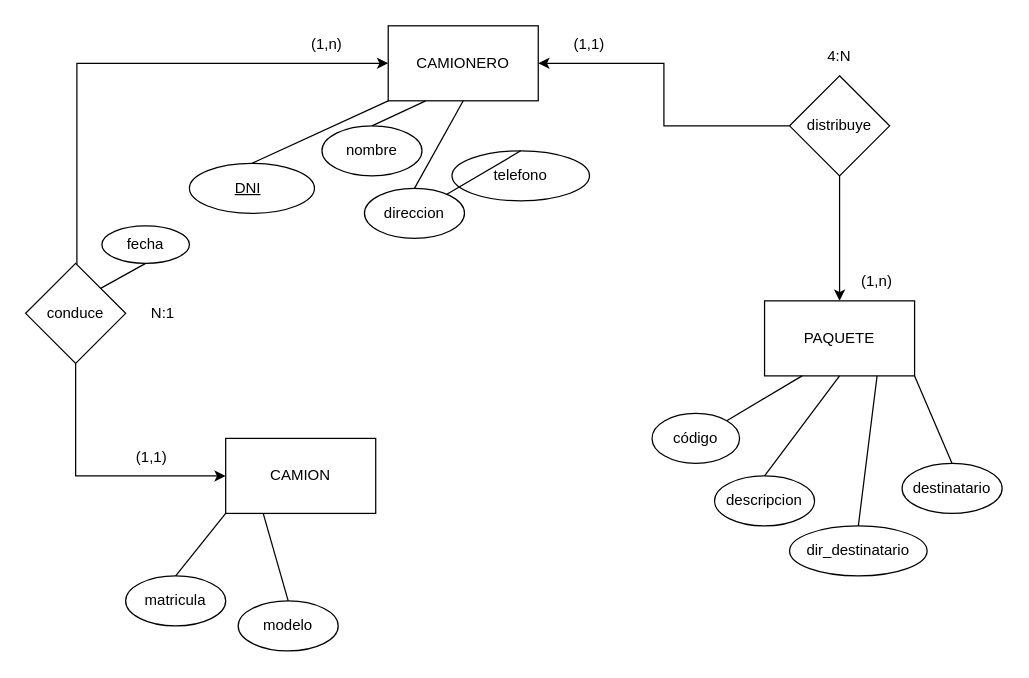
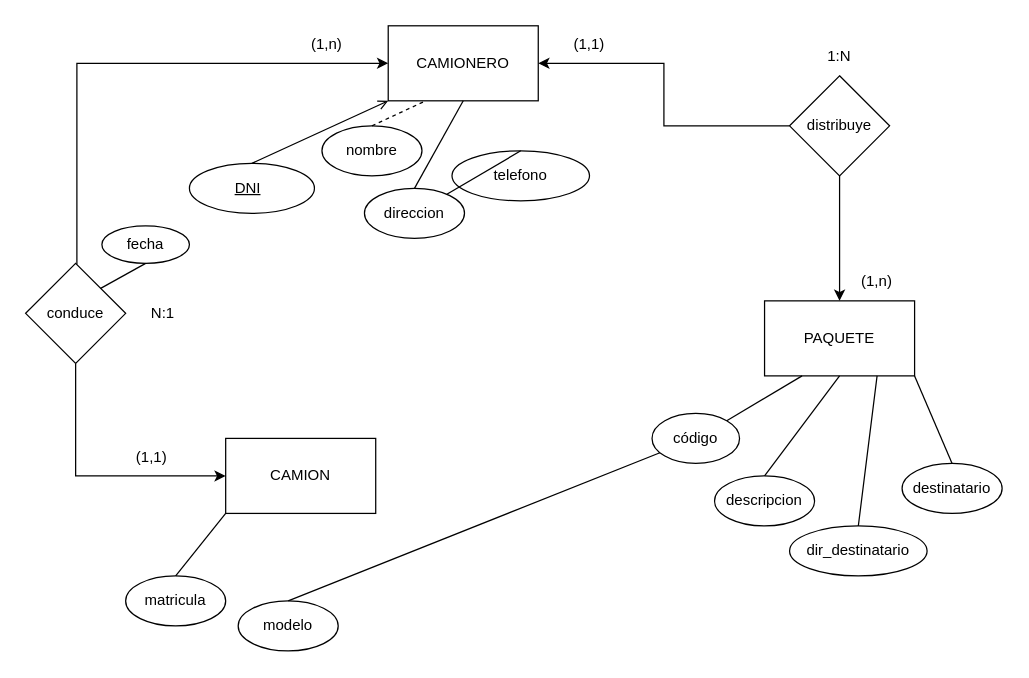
  <mxCell id="0" />
  <mxCell id="1" parent="0" />
  <mxCell id="2" value="CAMION" style="rounded=0;whiteSpace=wrap;html=1;" parent="1" vertex="1"><mxGeometry x="180" y="350" width="120" height="60" as="geometry" /></mxCell>
  <mxCell id="3" value="PAQUETE" style="rounded=0;whiteSpace=wrap;html=1;" parent="1" vertex="1"><mxGeometry x="611" y="240" width="120" height="60" as="geometry" /></mxCell>
  <mxCell id="4" value="CAMIONERO" style="rounded=0;whiteSpace=wrap;html=1;" parent="1" vertex="1"><mxGeometry x="310" y="20" width="120" height="60" as="geometry" /></mxCell>
  <mxCell id="5" value="" style="edgeStyle=orthogonalEdgeStyle;rounded=0;orthogonalLoop=1;jettySize=auto;html=1;" parent="1" source="7" target="4" edge="1"><mxGeometry relative="1" as="geometry" /></mxCell>
  <mxCell id="6" style="edgeStyle=orthogonalEdgeStyle;rounded=0;orthogonalLoop=1;jettySize=auto;html=1;entryX=0.5;entryY=0;entryDx=0;entryDy=0;" parent="1" source="7" target="3" edge="1"><mxGeometry relative="1" as="geometry"><Array as="points"><mxPoint x="671" y="230" /><mxPoint x="671" y="230" /></Array></mxGeometry></mxCell>
  <mxCell id="7" value="distribuye" style="rhombus;whiteSpace=wrap;html=1;" parent="1" vertex="1"><mxGeometry x="631" y="60" width="80" height="80" as="geometry" /></mxCell>
  <mxCell id="8" style="edgeStyle=orthogonalEdgeStyle;rounded=0;orthogonalLoop=1;jettySize=auto;html=1;exitX=0.5;exitY=1;exitDx=0;exitDy=0;entryX=0;entryY=0.5;entryDx=0;entryDy=0;" parent="1" source="10" edge="1" target="2"><mxGeometry relative="1" as="geometry"><mxPoint x="236" y="290" as="targetPoint" /><mxPoint x="61" y="300" as="sourcePoint" /></mxGeometry></mxCell>
  <mxCell id="9" style="edgeStyle=orthogonalEdgeStyle;rounded=0;orthogonalLoop=1;jettySize=auto;html=1;entryX=0;entryY=0.5;entryDx=0;entryDy=0;" edge="1" parent="1" source="10" target="4"><mxGeometry relative="1" as="geometry"><Array as="points"><mxPoint x="61" y="50" /></Array></mxGeometry></mxCell>
  <mxCell id="10" value="conduce" style="rhombus;whiteSpace=wrap;html=1;" parent="1" vertex="1"><mxGeometry x="20" y="210" width="80" height="80" as="geometry" /></mxCell>
  <mxCell id="11" value="matricula" style="ellipse;whiteSpace=wrap;html=1;" parent="1" vertex="1"><mxGeometry x="100" y="460" width="80" height="40" as="geometry" /></mxCell>
  <mxCell id="12" value="modelo" style="ellipse;whiteSpace=wrap;html=1;" parent="1" vertex="1"><mxGeometry x="190" y="480" width="80" height="40" as="geometry" /></mxCell>
  <mxCell id="13" value="&lt;u&gt;DNI&lt;span style=&quot;white-space: pre;&quot;&gt;&#09;&lt;/span&gt;&lt;/u&gt;" style="ellipse;whiteSpace=wrap;html=1;" parent="1" vertex="1"><mxGeometry x="151" y="130" width="100" height="40" as="geometry" /></mxCell>
  <mxCell id="14" value="nombre" style="ellipse;whiteSpace=wrap;html=1;" parent="1" vertex="1"><mxGeometry x="257" y="100" width="80" height="40" as="geometry" /></mxCell>
  <mxCell id="15" value="direccion" style="ellipse;whiteSpace=wrap;html=1;" parent="1" vertex="1"><mxGeometry x="291" y="150" width="80" height="40" as="geometry" /></mxCell>
  <mxCell id="16" value="telefono" style="ellipse;whiteSpace=wrap;html=1;" parent="1" vertex="1"><mxGeometry x="361" y="120" width="110" height="40" as="geometry" /></mxCell>
  <mxCell id="17" value="" style="endArrow=none;html=1;rounded=0;entryX=0;entryY=1;entryDx=0;entryDy=0;exitX=0.5;exitY=0;exitDx=0;exitDy=0;" parent="1" target="2" edge="1"><mxGeometry width="50" height="50" relative="1" as="geometry"><mxPoint x="140" y="460" as="sourcePoint" /><mxPoint x="216" y="420" as="targetPoint" /></mxGeometry></mxCell>
- <mxCell id="18" value="" style="endArrow=none;html=1;rounded=0;entryX=0.25;entryY=1;entryDx=0;entryDy=0;exitX=0.5;exitY=0;exitDx=0;exitDy=0;" parent="1" source="12" target="2" edge="1"><mxGeometry width="50" height="50" relative="1" as="geometry"><mxPoint x="180" y="470" as="sourcePoint" /><mxPoint x="230" y="420" as="targetPoint" /></mxGeometry></mxCell>
+ <mxCell id="18" value="" style="endArrow=none;html=1;rounded=0;exitX=0.5;exitY=0;exitDx=0;exitDy=0;" parent="1" source="12" target="26" edge="1"><mxGeometry width="50" height="50" relative="1" as="geometry"><mxPoint x="180" y="470" as="sourcePoint" /><mxPoint x="230" y="420" as="targetPoint" /></mxGeometry></mxCell>
  <mxCell id="19" value="" style="endArrow=none;html=1;rounded=0;exitX=0.5;exitY=0;exitDx=0;exitDy=0;" parent="1" source="16" target="15" edge="1"><mxGeometry width="50" height="50" relative="1" as="geometry"><mxPoint x="430" y="110" as="sourcePoint" /><mxPoint x="480" y="60" as="targetPoint" /></mxGeometry></mxCell>
  <mxCell id="20" value="" style="endArrow=none;html=1;rounded=0;entryX=0.5;entryY=1;entryDx=0;entryDy=0;exitX=0.5;exitY=0;exitDx=0;exitDy=0;" parent="1" source="15" target="4" edge="1"><mxGeometry width="50" height="50" relative="1" as="geometry"><mxPoint x="330" y="160" as="sourcePoint" /><mxPoint x="380" y="110" as="targetPoint" /></mxGeometry></mxCell>
- <mxCell id="21" value="" style="endArrow=none;html=1;rounded=0;entryX=0.25;entryY=1;entryDx=0;entryDy=0;exitX=0.5;exitY=0;exitDx=0;exitDy=0;" parent="1" source="14" target="4" edge="1"><mxGeometry width="50" height="50" relative="1" as="geometry"><mxPoint x="320" y="155" as="sourcePoint" /><mxPoint x="370" y="105" as="targetPoint" /></mxGeometry></mxCell>
- <mxCell id="22" value="" style="endArrow=none;html=1;rounded=0;entryX=0;entryY=1;entryDx=0;entryDy=0;exitX=0.5;exitY=0;exitDx=0;exitDy=0;" parent="1" source="13" target="4" edge="1"><mxGeometry width="50" height="50" relative="1" as="geometry"><mxPoint x="300" y="150" as="sourcePoint" /><mxPoint x="350" y="100" as="targetPoint" /></mxGeometry></mxCell>
+ <mxCell id="21" value="" style="endArrow=none;html=1;rounded=0;entryX=0.25;entryY=1;entryDx=0;entryDy=0;exitX=0.5;exitY=0;exitDx=0;exitDy=0;dashed=1;" parent="1" source="14" target="4" edge="1"><mxGeometry width="50" height="50" relative="1" as="geometry"><mxPoint x="320" y="155" as="sourcePoint" /><mxPoint x="370" y="105" as="targetPoint" /></mxGeometry></mxCell>
+ <mxCell id="22" value="" style="endArrow=open;html=1;rounded=0;entryX=0;entryY=1;entryDx=0;entryDy=0;exitX=0.5;exitY=0;exitDx=0;exitDy=0;" parent="1" source="13" target="4" edge="1"><mxGeometry width="50" height="50" relative="1" as="geometry"><mxPoint x="300" y="150" as="sourcePoint" /><mxPoint x="350" y="100" as="targetPoint" /></mxGeometry></mxCell>
  <mxCell id="23" value="descripcion" style="ellipse;whiteSpace=wrap;html=1;" vertex="1" parent="1"><mxGeometry x="571" y="380" width="80" height="40" as="geometry" /></mxCell>
  <mxCell id="24" value="dir_destinatario" style="ellipse;whiteSpace=wrap;html=1;" vertex="1" parent="1"><mxGeometry x="631" y="420" width="110" height="40" as="geometry" /></mxCell>
  <mxCell id="25" value="destinatario" style="ellipse;whiteSpace=wrap;html=1;" vertex="1" parent="1"><mxGeometry x="721" y="370" width="80" height="40" as="geometry" /></mxCell>
  <mxCell id="26" value="&lt;div&gt;código&lt;/div&gt;" style="ellipse;whiteSpace=wrap;html=1;" vertex="1" parent="1"><mxGeometry x="521" y="330" width="70" height="40" as="geometry" /></mxCell>
  <mxCell id="27" value="" style="endArrow=none;html=1;rounded=0;entryX=0.25;entryY=1;entryDx=0;entryDy=0;exitX=1;exitY=0;exitDx=0;exitDy=0;" edge="1" parent="1" source="26" target="3"><mxGeometry width="50" height="50" relative="1" as="geometry"><mxPoint x="651" y="370" as="sourcePoint" /><mxPoint x="701" y="320" as="targetPoint" /><Array as="points" /></mxGeometry></mxCell>
  <mxCell id="28" value="" style="endArrow=none;html=1;rounded=0;entryX=0.5;entryY=1;entryDx=0;entryDy=0;exitX=0.5;exitY=0;exitDx=0;exitDy=0;" edge="1" parent="1" source="23" target="3"><mxGeometry width="50" height="50" relative="1" as="geometry"><mxPoint x="621" y="370" as="sourcePoint" /><mxPoint x="681" y="300" as="targetPoint" /></mxGeometry></mxCell>
  <mxCell id="29" value="" style="endArrow=none;html=1;rounded=0;entryX=0.75;entryY=1;entryDx=0;entryDy=0;exitX=0.5;exitY=0;exitDx=0;exitDy=0;" edge="1" parent="1" source="24" target="3"><mxGeometry width="50" height="50" relative="1" as="geometry"><mxPoint x="671" y="390" as="sourcePoint" /><mxPoint x="721" y="340" as="targetPoint" /></mxGeometry></mxCell>
  <mxCell id="30" value="" style="endArrow=none;html=1;rounded=0;exitX=0.5;exitY=0;exitDx=0;exitDy=0;entryX=1;entryY=1;entryDx=0;entryDy=0;" edge="1" parent="1" source="25" target="3"><mxGeometry width="50" height="50" relative="1" as="geometry"><mxPoint x="701" y="380" as="sourcePoint" /><mxPoint x="751" y="330" as="targetPoint" /></mxGeometry></mxCell>
  <mxCell id="31" value="(1,n)" style="text;html=1;strokeColor=none;fillColor=none;align=center;verticalAlign=middle;whiteSpace=wrap;rounded=0;" vertex="1" parent="1"><mxGeometry x="671" y="210" width="60" height="30" as="geometry" /></mxCell>
  <mxCell id="32" value="&lt;div&gt;(1,1)&lt;/div&gt;" style="text;html=1;strokeColor=none;fillColor=none;align=center;verticalAlign=middle;whiteSpace=wrap;rounded=0;" vertex="1" parent="1"><mxGeometry x="441" y="20" width="60" height="30" as="geometry" /></mxCell>
- <mxCell id="33" value="4:N" style="text;html=1;strokeColor=none;fillColor=none;align=center;verticalAlign=middle;whiteSpace=wrap;rounded=0;" vertex="1" parent="1"><mxGeometry x="641" y="30" width="60" height="30" as="geometry" /></mxCell>
+ <mxCell id="33" value="1:N" style="text;html=1;strokeColor=none;fillColor=none;align=center;verticalAlign=middle;whiteSpace=wrap;rounded=0;" vertex="1" parent="1"><mxGeometry x="641" y="30" width="60" height="30" as="geometry" /></mxCell>
  <mxCell id="34" value="N:1" style="text;html=1;strokeColor=none;fillColor=none;align=center;verticalAlign=middle;whiteSpace=wrap;rounded=0;" vertex="1" parent="1"><mxGeometry x="100" y="235" width="60" height="30" as="geometry" /></mxCell>
  <mxCell id="35" value="(1,1)" style="text;html=1;strokeColor=none;fillColor=none;align=center;verticalAlign=middle;whiteSpace=wrap;rounded=0;" vertex="1" parent="1"><mxGeometry x="91" y="350" width="60" height="30" as="geometry" /></mxCell>
  <mxCell id="36" value="(1,n)" style="text;html=1;strokeColor=none;fillColor=none;align=center;verticalAlign=middle;whiteSpace=wrap;rounded=0;" vertex="1" parent="1"><mxGeometry x="231" y="20" width="60" height="30" as="geometry" /></mxCell>
  <mxCell id="37" value="fecha" style="ellipse;whiteSpace=wrap;html=1;" vertex="1" parent="1"><mxGeometry x="81" y="180" width="70" height="30" as="geometry" /></mxCell>
  <mxCell id="38" value="" style="endArrow=none;html=1;rounded=0;entryX=0.5;entryY=1;entryDx=0;entryDy=0;exitX=1;exitY=0;exitDx=0;exitDy=0;" edge="1" parent="1" source="10" target="37"><mxGeometry width="50" height="50" relative="1" as="geometry"><mxPoint x="111" y="340" as="sourcePoint" /><mxPoint x="161" y="290" as="targetPoint" /></mxGeometry></mxCell>
